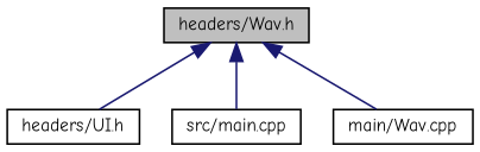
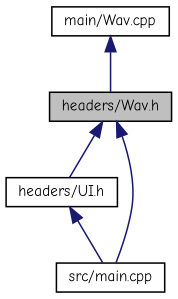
  digraph {
    fontname="Comic Neue"
    node [color=black fillcolor=white fontname="Comic Neue" fontsize=10 shape=record style=filled]
    edge [color=midnightblue dir=back fontname="Comic Neue" fontsize=10 labelfontname=Helvetica labelfontsize=10 style=solid]
    n1 [fillcolor=grey75 fontcolor=black height=0.2 label="headers/Wav.h" width=0.4]
    n2 [height=0.2 label="headers/UI.h" width=0.4]
    n3 [height=0.2 label="src/main.cpp" width=0.4]
    n4 [height=0.2 label="main/Wav.cpp" width=0.4]
    n1 -> n2
    n1 -> n3
-   n1 -> n4
+   n4 -> n1
+   n2 -> n3
  }
